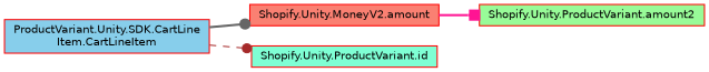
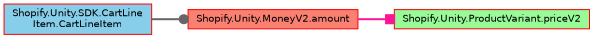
  digraph {
    rankdir=LR
    node [color=red fontname=Helvetica fontsize=10 shape=box style=filled]
    edge [arrowhead=dot fontname=Helvetica fontsize=10 labelfontname=Helvetica labelfontsize=10 style=bold]
-   n1 [fillcolor=skyblue fontcolor=black height=0.2 label="ProductVariant.Unity.SDK.CartLine\lItem.CartLineItem" width=0.4]
+   n1 [fillcolor=skyblue fontcolor=black height=0.2 label="Shopify.Unity.SDK.CartLine\lItem.CartLineItem" width=0.4]
    n2 [fillcolor=salmon height=0.2 label="Shopify.Unity.MoneyV2.amount" width=0.4]
-   n3 [fillcolor=aquamarine height=0.2 label="Shopify.Unity.ProductVariant.id" width=0.4]
-   n4 [fillcolor=palegreen height=0.2 label="Shopify.Unity.ProductVariant.amount2" width=0.4]
+   n4 [fillcolor=palegreen height=0.2 label="Shopify.Unity.ProductVariant.priceV2" width=0.4]
    n1 -> n2 [color=gray40]
-   n1 -> n3 [color=brown style=dashed]
    n2 -> n4 [arrowhead=box color=deeppink]
  }
